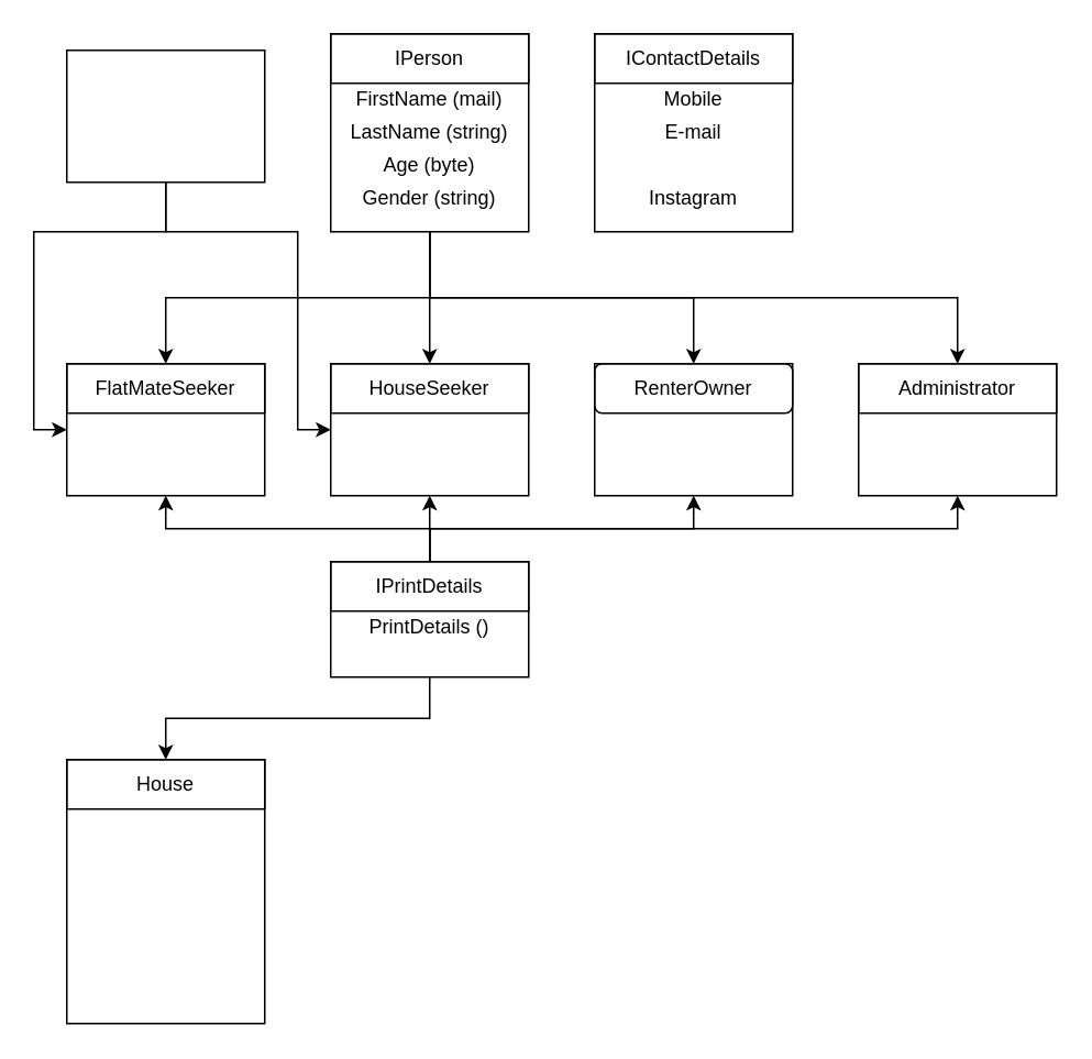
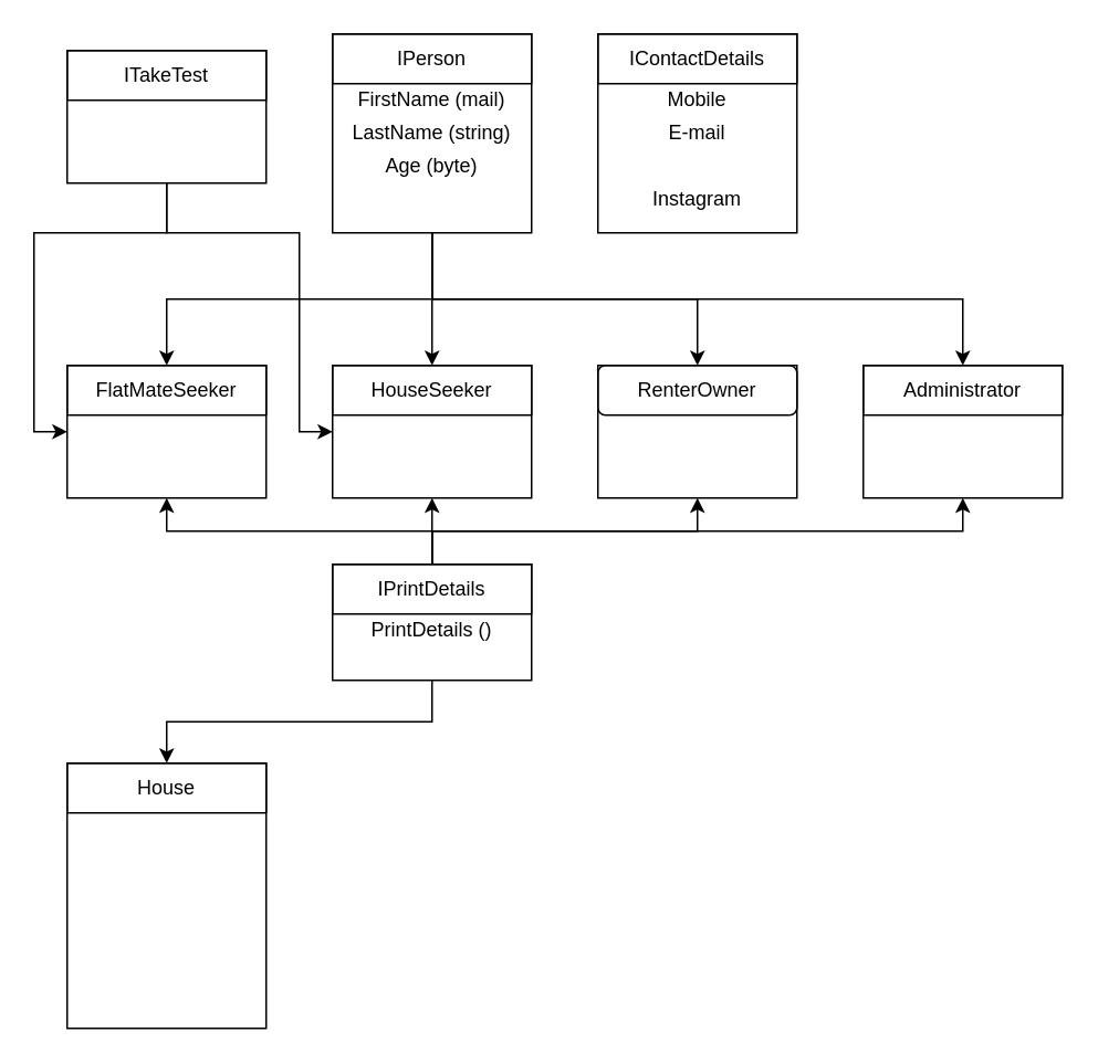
  <mxCell id="0" />
  <mxCell id="1" parent="0" />
  <mxCell id="2" style="edgeStyle=orthogonalEdgeStyle;rounded=0;orthogonalLoop=1;jettySize=auto;html=1;exitX=0.5;exitY=1;exitDx=0;exitDy=0;entryX=0.5;entryY=0;entryDx=0;entryDy=0;" parent="1" source="6" target="13" edge="1"><mxGeometry relative="1" as="geometry" /></mxCell>
  <mxCell id="3" style="edgeStyle=orthogonalEdgeStyle;rounded=0;orthogonalLoop=1;jettySize=auto;html=1;exitX=0.5;exitY=1;exitDx=0;exitDy=0;" parent="1" source="6" target="15" edge="1"><mxGeometry relative="1" as="geometry" /></mxCell>
  <mxCell id="4" style="edgeStyle=orthogonalEdgeStyle;rounded=0;orthogonalLoop=1;jettySize=auto;html=1;exitX=0.5;exitY=1;exitDx=0;exitDy=0;" parent="1" source="6" target="17" edge="1"><mxGeometry relative="1" as="geometry" /></mxCell>
  <mxCell id="5" style="edgeStyle=orthogonalEdgeStyle;rounded=0;orthogonalLoop=1;jettySize=auto;html=1;exitX=0.5;exitY=1;exitDx=0;exitDy=0;entryX=0.5;entryY=0;entryDx=0;entryDy=0;" parent="1" source="6" target="30" edge="1"><mxGeometry relative="1" as="geometry" /></mxCell>
  <mxCell id="6" value="" style="rounded=0;whiteSpace=wrap;html=1;fillColor=none;" parent="1" vertex="1"><mxGeometry x="200" y="20" width="120" height="120" as="geometry" /></mxCell>
  <mxCell id="7" value="IPerson" style="rounded=0;whiteSpace=wrap;html=1;fillColor=none;" parent="1" vertex="1"><mxGeometry x="200" y="20" width="120" height="30" as="geometry" /></mxCell>
  <mxCell id="8" value="FirstName (mail)" style="text;html=1;strokeColor=none;fillColor=none;align=center;verticalAlign=middle;whiteSpace=wrap;rounded=0;" parent="1" vertex="1"><mxGeometry x="200" y="50" width="120" height="20" as="geometry" /></mxCell>
  <mxCell id="9" value="LastName (string)" style="text;html=1;strokeColor=none;fillColor=none;align=center;verticalAlign=middle;whiteSpace=wrap;rounded=0;" parent="1" vertex="1"><mxGeometry x="200" y="70" width="120" height="20" as="geometry" /></mxCell>
  <mxCell id="10" value="Age (byte)" style="text;html=1;strokeColor=none;fillColor=none;align=center;verticalAlign=middle;whiteSpace=wrap;rounded=0;" parent="1" vertex="1"><mxGeometry x="200" y="90" width="120" height="20" as="geometry" /></mxCell>
- <mxCell id="11" value="Gender (string)" style="text;html=1;strokeColor=none;fillColor=none;align=center;verticalAlign=middle;whiteSpace=wrap;rounded=0;" parent="1" vertex="1"><mxGeometry x="200" y="110" width="120" height="20" as="geometry" /></mxCell>
  <mxCell id="12" value="" style="rounded=0;whiteSpace=wrap;html=1;fillColor=none;" parent="1" vertex="1"><mxGeometry x="40" y="220" width="120" height="80" as="geometry" /></mxCell>
  <mxCell id="13" value="FlatMateSeeker" style="rounded=0;whiteSpace=wrap;html=1;fillColor=none;" parent="1" vertex="1"><mxGeometry x="40" y="220" width="120" height="30" as="geometry" /></mxCell>
  <mxCell id="14" value="" style="rounded=0;whiteSpace=wrap;html=1;fillColor=none;" parent="1" vertex="1"><mxGeometry x="200" y="220" width="120" height="80" as="geometry" /></mxCell>
  <mxCell id="15" value="HouseSeeker" style="rounded=0;whiteSpace=wrap;html=1;fillColor=none;" parent="1" vertex="1"><mxGeometry x="200" y="220" width="120" height="30" as="geometry" /></mxCell>
  <mxCell id="16" value="" style="rounded=0;whiteSpace=wrap;html=1;fillColor=none;" parent="1" vertex="1"><mxGeometry x="360" y="220" width="120" height="80" as="geometry" /></mxCell>
  <mxCell id="17" value="RenterOwner" style="whiteSpace=wrap;html=1;fillColor=none;rounded=1;" parent="1" vertex="1"><mxGeometry x="360" y="220" width="120" height="30" as="geometry" /></mxCell>
  <mxCell id="18" style="edgeStyle=orthogonalEdgeStyle;rounded=0;orthogonalLoop=1;jettySize=auto;html=1;exitX=0.5;exitY=1;exitDx=0;exitDy=0;" parent="1" source="19" target="28" edge="1"><mxGeometry relative="1" as="geometry" /></mxCell>
  <mxCell id="19" value="" style="rounded=0;whiteSpace=wrap;html=1;fillColor=none;" parent="1" vertex="1"><mxGeometry x="200" y="340" width="120" height="70" as="geometry" /></mxCell>
  <mxCell id="20" style="edgeStyle=orthogonalEdgeStyle;rounded=0;orthogonalLoop=1;jettySize=auto;html=1;exitX=0.5;exitY=0;exitDx=0;exitDy=0;entryX=0.5;entryY=1;entryDx=0;entryDy=0;" parent="1" source="24" target="14" edge="1"><mxGeometry relative="1" as="geometry" /></mxCell>
  <mxCell id="21" style="edgeStyle=orthogonalEdgeStyle;rounded=0;orthogonalLoop=1;jettySize=auto;html=1;exitX=0.5;exitY=0;exitDx=0;exitDy=0;entryX=0.5;entryY=1;entryDx=0;entryDy=0;" parent="1" source="24" target="16" edge="1"><mxGeometry relative="1" as="geometry" /></mxCell>
  <mxCell id="22" style="edgeStyle=orthogonalEdgeStyle;rounded=0;orthogonalLoop=1;jettySize=auto;html=1;exitX=0.5;exitY=0;exitDx=0;exitDy=0;" parent="1" source="24" target="12" edge="1"><mxGeometry relative="1" as="geometry" /></mxCell>
  <mxCell id="23" style="edgeStyle=orthogonalEdgeStyle;rounded=0;orthogonalLoop=1;jettySize=auto;html=1;exitX=0.5;exitY=0;exitDx=0;exitDy=0;entryX=0.5;entryY=1;entryDx=0;entryDy=0;" parent="1" source="24" target="29" edge="1"><mxGeometry relative="1" as="geometry" /></mxCell>
  <mxCell id="24" value="" style="rounded=0;whiteSpace=wrap;html=1;fillColor=none;" parent="1" vertex="1"><mxGeometry x="200" y="340" width="120" height="30" as="geometry" /></mxCell>
  <mxCell id="25" value="IPrintDetails" style="text;html=1;strokeColor=none;fillColor=none;align=center;verticalAlign=middle;whiteSpace=wrap;rounded=0;" parent="1" vertex="1"><mxGeometry x="240" y="345" width="40" height="20" as="geometry" /></mxCell>
  <mxCell id="26" value="PrintDetails ()" style="text;html=1;strokeColor=none;fillColor=none;align=center;verticalAlign=middle;whiteSpace=wrap;rounded=0;" parent="1" vertex="1"><mxGeometry x="200" y="370" width="120" height="20" as="geometry" /></mxCell>
  <mxCell id="27" value="" style="rounded=0;whiteSpace=wrap;html=1;fillColor=none;" parent="1" vertex="1"><mxGeometry x="40" y="460" width="120" height="160" as="geometry" /></mxCell>
  <mxCell id="28" value="House" style="rounded=0;whiteSpace=wrap;html=1;fillColor=none;" parent="1" vertex="1"><mxGeometry x="40" y="460" width="120" height="30" as="geometry" /></mxCell>
  <mxCell id="29" value="" style="rounded=0;whiteSpace=wrap;html=1;fillColor=none;" parent="1" vertex="1"><mxGeometry x="520" y="220" width="120" height="80" as="geometry" /></mxCell>
  <mxCell id="30" value="Administrator" style="rounded=0;whiteSpace=wrap;html=1;fillColor=none;" parent="1" vertex="1"><mxGeometry x="520" y="220" width="120" height="30" as="geometry" /></mxCell>
  <mxCell id="31" style="edgeStyle=orthogonalEdgeStyle;rounded=0;orthogonalLoop=1;jettySize=auto;html=1;exitX=0.5;exitY=1;exitDx=0;exitDy=0;entryX=0;entryY=0.5;entryDx=0;entryDy=0;" parent="1" source="33" target="12" edge="1"><mxGeometry relative="1" as="geometry"><Array as="points"><mxPoint x="100" y="140" /><mxPoint x="20" y="140" /><mxPoint x="20" y="260" /></Array></mxGeometry></mxCell>
  <mxCell id="32" style="edgeStyle=orthogonalEdgeStyle;rounded=0;orthogonalLoop=1;jettySize=auto;html=1;exitX=0.5;exitY=1;exitDx=0;exitDy=0;entryX=0;entryY=0.5;entryDx=0;entryDy=0;" parent="1" source="33" target="14" edge="1"><mxGeometry relative="1" as="geometry"><Array as="points"><mxPoint x="100" y="140" /><mxPoint x="180" y="140" /><mxPoint x="180" y="260" /></Array></mxGeometry></mxCell>
  <mxCell id="33" value="" style="rounded=0;whiteSpace=wrap;html=1;fillColor=none;" parent="1" vertex="1"><mxGeometry x="40" y="30" width="120" height="80" as="geometry" /></mxCell>
+ <mxCell id="34" value="ITakeTest" style="rounded=0;whiteSpace=wrap;html=1;fillColor=none;" parent="1" vertex="1"><mxGeometry x="40" y="30" width="120" height="30" as="geometry" /></mxCell>
  <mxCell id="35" value="" style="rounded=0;whiteSpace=wrap;html=1;fillColor=none;" vertex="1" parent="1"><mxGeometry x="360" y="20" width="120" height="120" as="geometry" /></mxCell>
  <mxCell id="36" value="IContactDetails" style="rounded=0;whiteSpace=wrap;html=1;fillColor=none;" vertex="1" parent="1"><mxGeometry x="360" y="20" width="120" height="30" as="geometry" /></mxCell>
  <mxCell id="37" value="Mobile" style="text;html=1;strokeColor=none;fillColor=none;align=center;verticalAlign=middle;whiteSpace=wrap;rounded=0;" vertex="1" parent="1"><mxGeometry x="360" y="50" width="120" height="20" as="geometry" /></mxCell>
  <mxCell id="38" value="E-mail" style="text;html=1;strokeColor=none;fillColor=none;align=center;verticalAlign=middle;whiteSpace=wrap;rounded=0;" vertex="1" parent="1"><mxGeometry x="360" y="70" width="120" height="20" as="geometry" /></mxCell>
  <mxCell id="39" value="Instagram" style="text;html=1;strokeColor=none;fillColor=none;align=center;verticalAlign=middle;whiteSpace=wrap;rounded=0;" vertex="1" parent="1"><mxGeometry x="360" y="110" width="120" height="20" as="geometry" /></mxCell>
